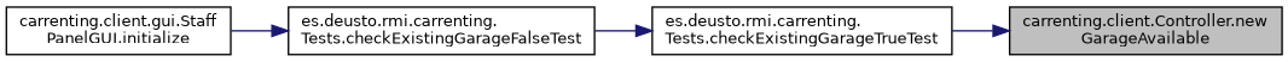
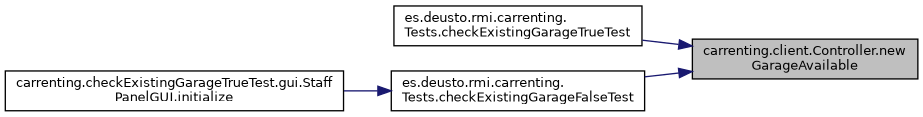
  digraph {
    rankdir=RL
    node [color=black fillcolor=white fontname=Helvetica fontsize=10 shape=record style=filled]
    edge [color=midnightblue dir=back fontname=Helvetica fontsize=10 labelfontname=Helvetica labelfontsize=10 style=solid]
    n1 [fillcolor=grey75 fontcolor=black height=0.2 label="carrenting.client.Controller.new\lGarageAvailable" width=0.4]
    n2 [height=0.2 label="es.deusto.rmi.carrenting.\lTests.checkExistingGarageTrueTest" width=0.4]
    n3 [height=0.2 label="es.deusto.rmi.carrenting.\lTests.checkExistingGarageFalseTest" width=0.4]
-   n4 [height=0.2 label="carrenting.client.gui.Staff\lPanelGUI.initialize" width=0.4]
+   n4 [height=0.2 label="carrenting.checkExistingGarageTrueTest.gui.Staff\lPanelGUI.initialize" width=0.4]
    n1 -> n2
-   n2 -> n3
+   n1 -> n3
    n3 -> n4
  }
